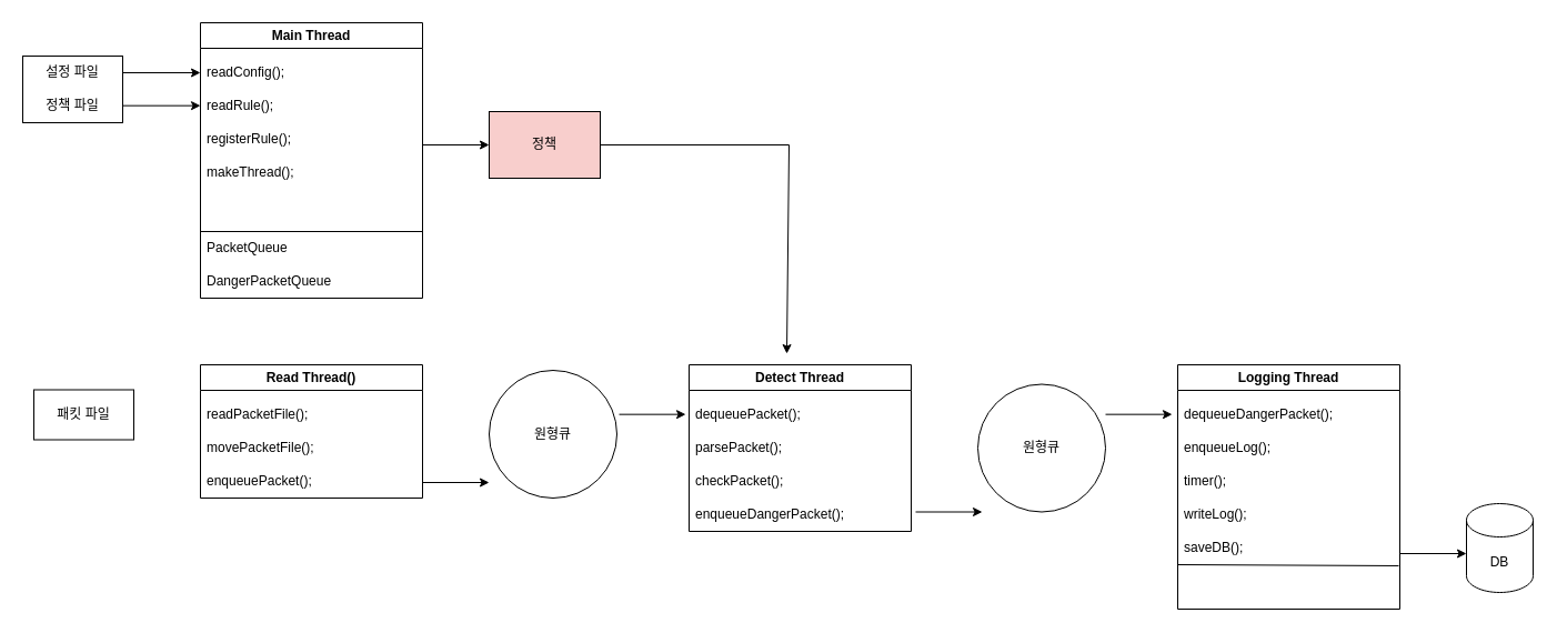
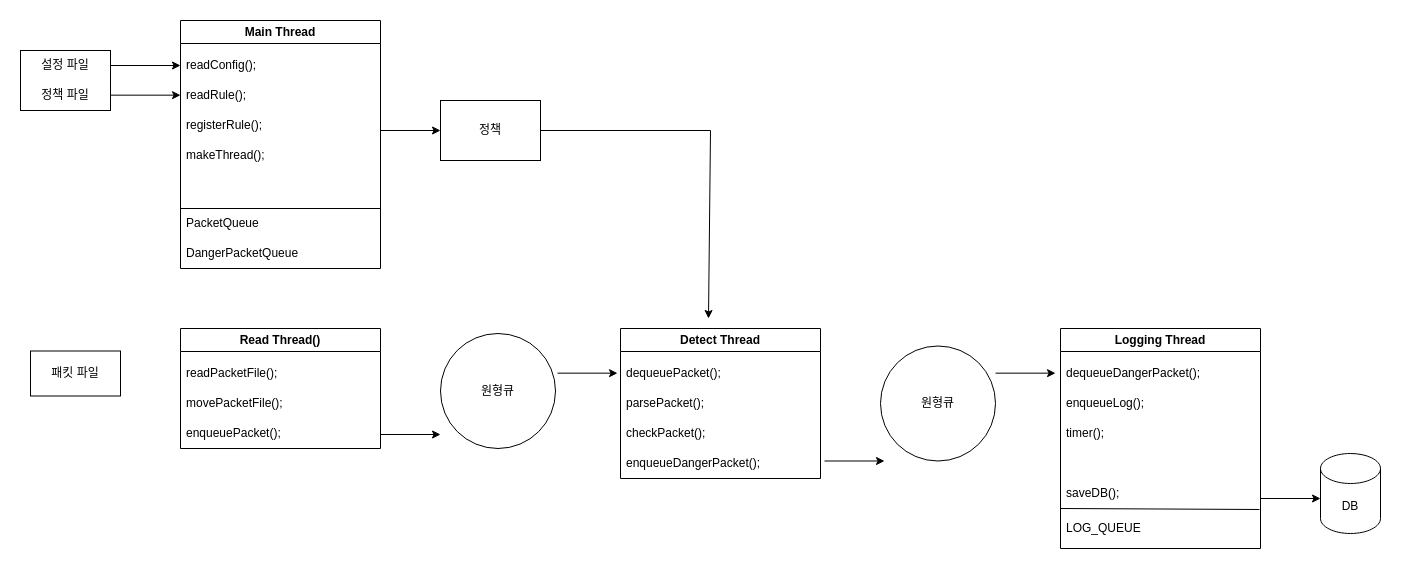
  <mxCell id="0" />
  <mxCell id="1" parent="0" />
  <mxCell id="2" value="" style="endArrow=classic;html=1;rounded=0;" edge="1" parent="1"><mxGeometry width="50" height="50" relative="1" as="geometry"><mxPoint x="110" y="65" as="sourcePoint" /><mxPoint x="180" y="65" as="targetPoint" /></mxGeometry></mxCell>
  <mxCell id="3" value="" style="endArrow=classic;html=1;rounded=0;" edge="1" parent="1"><mxGeometry width="50" height="50" relative="1" as="geometry"><mxPoint x="110" y="94.66" as="sourcePoint" /><mxPoint x="180" y="94.66" as="targetPoint" /></mxGeometry></mxCell>
  <mxCell id="4" value="" style="rounded=0;whiteSpace=wrap;html=1;" vertex="1" parent="1"><mxGeometry x="20" y="50" width="90" height="60" as="geometry" /></mxCell>
  <mxCell id="5" value="설정 파일" style="text;strokeColor=none;fillColor=none;align=center;verticalAlign=middle;spacingLeft=4;spacingRight=4;overflow=hidden;points=[[0,0.5],[1,0.5]];portConstraint=eastwest;rotatable=0;whiteSpace=wrap;html=1;" vertex="1" parent="1"><mxGeometry x="20" y="50" width="90" height="30" as="geometry" /></mxCell>
  <mxCell id="6" value="정책 파일" style="text;strokeColor=none;fillColor=none;align=center;verticalAlign=middle;spacingLeft=4;spacingRight=4;overflow=hidden;points=[[0,0.5],[1,0.5]];portConstraint=eastwest;rotatable=0;whiteSpace=wrap;html=1;" vertex="1" parent="1"><mxGeometry x="20" y="80" width="90" height="30" as="geometry" /></mxCell>
  <mxCell id="7" value="Main Thread" style="swimlane;whiteSpace=wrap;html=1;" vertex="1" parent="1"><mxGeometry x="180" y="20" width="200" height="248" as="geometry" /></mxCell>
  <mxCell id="8" value="readConfig();" style="text;strokeColor=none;fillColor=none;align=left;verticalAlign=middle;spacingLeft=4;spacingRight=4;overflow=hidden;points=[[0,0.5],[1,0.5]];portConstraint=eastwest;rotatable=0;whiteSpace=wrap;html=1;" vertex="1" parent="7"><mxGeometry y="30" width="200" height="30" as="geometry" /></mxCell>
  <mxCell id="9" value="readRule();" style="text;strokeColor=none;fillColor=none;align=left;verticalAlign=middle;spacingLeft=4;spacingRight=4;overflow=hidden;points=[[0,0.5],[1,0.5]];portConstraint=eastwest;rotatable=0;whiteSpace=wrap;html=1;" vertex="1" parent="7"><mxGeometry y="60" width="200" height="30" as="geometry" /></mxCell>
  <mxCell id="10" value="registerRule();" style="text;strokeColor=none;fillColor=none;align=left;verticalAlign=middle;spacingLeft=4;spacingRight=4;overflow=hidden;points=[[0,0.5],[1,0.5]];portConstraint=eastwest;rotatable=0;whiteSpace=wrap;html=1;" vertex="1" parent="7"><mxGeometry y="90" width="200" height="30" as="geometry" /></mxCell>
  <mxCell id="11" value="makeThread();" style="text;strokeColor=none;fillColor=none;align=left;verticalAlign=middle;spacingLeft=4;spacingRight=4;overflow=hidden;points=[[0,0.5],[1,0.5]];portConstraint=eastwest;rotatable=0;whiteSpace=wrap;html=1;" vertex="1" parent="7"><mxGeometry y="120" width="200" height="30" as="geometry" /></mxCell>
  <mxCell id="12" value="PacketQueue" style="text;strokeColor=none;fillColor=none;align=left;verticalAlign=middle;spacingLeft=4;spacingRight=4;overflow=hidden;points=[[0,0.5],[1,0.5]];portConstraint=eastwest;rotatable=0;whiteSpace=wrap;html=1;" vertex="1" parent="7"><mxGeometry y="188" width="200" height="30" as="geometry" /></mxCell>
  <mxCell id="13" value="DangerPacketQueue" style="text;strokeColor=none;fillColor=none;align=left;verticalAlign=middle;spacingLeft=4;spacingRight=4;overflow=hidden;points=[[0,0.5],[1,0.5]];portConstraint=eastwest;rotatable=0;whiteSpace=wrap;html=1;" vertex="1" parent="7"><mxGeometry y="218" width="200" height="30" as="geometry" /></mxCell>
  <mxCell id="14" value="" style="endArrow=none;html=1;rounded=0;entryX=1;entryY=0;entryDx=0;entryDy=0;entryPerimeter=0;" edge="1" parent="7" target="12"><mxGeometry width="50" height="50" relative="1" as="geometry"><mxPoint y="188" as="sourcePoint" /><mxPoint x="50" y="138" as="targetPoint" /></mxGeometry></mxCell>
  <mxCell id="15" value="Read Thread()" style="swimlane;whiteSpace=wrap;html=1;" vertex="1" parent="1"><mxGeometry x="180" y="328" width="200" height="120" as="geometry" /></mxCell>
  <mxCell id="16" value="readPacketFile();" style="text;strokeColor=none;fillColor=none;align=left;verticalAlign=middle;spacingLeft=4;spacingRight=4;overflow=hidden;points=[[0,0.5],[1,0.5]];portConstraint=eastwest;rotatable=0;whiteSpace=wrap;html=1;" vertex="1" parent="15"><mxGeometry y="30" width="200" height="30" as="geometry" /></mxCell>
  <mxCell id="17" value="movePacketFile();" style="text;strokeColor=none;fillColor=none;align=left;verticalAlign=middle;spacingLeft=4;spacingRight=4;overflow=hidden;points=[[0,0.5],[1,0.5]];portConstraint=eastwest;rotatable=0;whiteSpace=wrap;html=1;" vertex="1" parent="15"><mxGeometry y="60" width="200" height="30" as="geometry" /></mxCell>
  <mxCell id="18" value="enqueuePacket();" style="text;strokeColor=none;fillColor=none;align=left;verticalAlign=middle;spacingLeft=4;spacingRight=4;overflow=hidden;points=[[0,0.5],[1,0.5]];portConstraint=eastwest;rotatable=0;whiteSpace=wrap;html=1;" vertex="1" parent="15"><mxGeometry y="90" width="200" height="30" as="geometry" /></mxCell>
  <mxCell id="19" value="패킷 파일" style="rounded=0;whiteSpace=wrap;html=1;" vertex="1" parent="1"><mxGeometry x="30" y="350.5" width="90" height="45" as="geometry" /></mxCell>
  <mxCell id="20" value="" style="endArrow=classic;html=1;rounded=0;" edge="1" parent="1"><mxGeometry width="50" height="50" relative="1" as="geometry"><mxPoint x="380" y="434" as="sourcePoint" /><mxPoint x="440" y="434" as="targetPoint" /></mxGeometry></mxCell>
  <mxCell id="21" value="원형큐" style="ellipse;whiteSpace=wrap;html=1;aspect=fixed;" vertex="1" parent="1"><mxGeometry x="440" y="333" width="115" height="115" as="geometry" /></mxCell>
  <mxCell id="22" value="Detect Thread" style="swimlane;whiteSpace=wrap;html=1;" vertex="1" parent="1"><mxGeometry x="620" y="328" width="200" height="150" as="geometry" /></mxCell>
  <mxCell id="23" value="dequeuePacket();" style="text;strokeColor=none;fillColor=none;align=left;verticalAlign=middle;spacingLeft=4;spacingRight=4;overflow=hidden;points=[[0,0.5],[1,0.5]];portConstraint=eastwest;rotatable=0;whiteSpace=wrap;html=1;" vertex="1" parent="22"><mxGeometry y="30" width="200" height="30" as="geometry" /></mxCell>
  <mxCell id="24" value="parsePacket();" style="text;strokeColor=none;fillColor=none;align=left;verticalAlign=middle;spacingLeft=4;spacingRight=4;overflow=hidden;points=[[0,0.5],[1,0.5]];portConstraint=eastwest;rotatable=0;whiteSpace=wrap;html=1;" vertex="1" parent="22"><mxGeometry y="60" width="200" height="30" as="geometry" /></mxCell>
  <mxCell id="25" value="checkPacket();" style="text;strokeColor=none;fillColor=none;align=left;verticalAlign=middle;spacingLeft=4;spacingRight=4;overflow=hidden;points=[[0,0.5],[1,0.5]];portConstraint=eastwest;rotatable=0;whiteSpace=wrap;html=1;" vertex="1" parent="22"><mxGeometry y="90" width="200" height="30" as="geometry" /></mxCell>
  <mxCell id="26" value="enqueueDangerPacket();" style="text;strokeColor=none;fillColor=none;align=left;verticalAlign=middle;spacingLeft=4;spacingRight=4;overflow=hidden;points=[[0,0.5],[1,0.5]];portConstraint=eastwest;rotatable=0;whiteSpace=wrap;html=1;" vertex="1" parent="22"><mxGeometry y="120" width="200" height="30" as="geometry" /></mxCell>
  <mxCell id="27" value="" style="endArrow=classic;html=1;rounded=0;" edge="1" parent="1"><mxGeometry width="50" height="50" relative="1" as="geometry"><mxPoint x="557" y="372.66" as="sourcePoint" /><mxPoint x="617" y="372.66" as="targetPoint" /></mxGeometry></mxCell>
  <mxCell id="28" value="" style="endArrow=classic;html=1;rounded=0;" edge="1" parent="1"><mxGeometry width="50" height="50" relative="1" as="geometry"><mxPoint x="380" y="130" as="sourcePoint" /><mxPoint x="440" y="130" as="targetPoint" /></mxGeometry></mxCell>
- <mxCell id="29" value="정책" style="rounded=0;whiteSpace=wrap;html=1;fillColor=#f8cecc;" vertex="1" parent="1"><mxGeometry x="440" y="100" width="100" height="60" as="geometry" /></mxCell>
+ <mxCell id="29" value="정책" style="rounded=0;whiteSpace=wrap;html=1;" vertex="1" parent="1"><mxGeometry x="440" y="100" width="100" height="60" as="geometry" /></mxCell>
  <mxCell id="30" value="" style="endArrow=none;html=1;rounded=0;" edge="1" parent="1"><mxGeometry width="50" height="50" relative="1" as="geometry"><mxPoint x="540" y="130" as="sourcePoint" /><mxPoint x="710" y="130" as="targetPoint" /></mxGeometry></mxCell>
  <mxCell id="31" value="" style="endArrow=classic;html=1;rounded=0;" edge="1" parent="1"><mxGeometry width="50" height="50" relative="1" as="geometry"><mxPoint x="710" y="130" as="sourcePoint" /><mxPoint x="708" y="318" as="targetPoint" /></mxGeometry></mxCell>
  <mxCell id="32" value="" style="endArrow=classic;html=1;rounded=0;" edge="1" parent="1"><mxGeometry width="50" height="50" relative="1" as="geometry"><mxPoint x="824" y="460.5" as="sourcePoint" /><mxPoint x="884" y="460.5" as="targetPoint" /></mxGeometry></mxCell>
  <mxCell id="33" value="원형큐" style="ellipse;whiteSpace=wrap;html=1;aspect=fixed;" vertex="1" parent="1"><mxGeometry x="880" y="345.5" width="115" height="115" as="geometry" /></mxCell>
  <mxCell id="34" value="" style="endArrow=classic;html=1;rounded=0;" edge="1" parent="1"><mxGeometry width="50" height="50" relative="1" as="geometry"><mxPoint x="995" y="372.66" as="sourcePoint" /><mxPoint x="1055" y="372.66" as="targetPoint" /></mxGeometry></mxCell>
  <mxCell id="35" value="Logging Thread" style="swimlane;whiteSpace=wrap;html=1;" vertex="1" parent="1"><mxGeometry x="1060" y="328" width="200" height="220" as="geometry" /></mxCell>
  <mxCell id="36" value="dequeueDangerPacket();" style="text;strokeColor=none;fillColor=none;align=left;verticalAlign=middle;spacingLeft=4;spacingRight=4;overflow=hidden;points=[[0,0.5],[1,0.5]];portConstraint=eastwest;rotatable=0;whiteSpace=wrap;html=1;" vertex="1" parent="35"><mxGeometry y="30" width="200" height="30" as="geometry" /></mxCell>
  <mxCell id="37" value="enqueueLog();" style="text;strokeColor=none;fillColor=none;align=left;verticalAlign=middle;spacingLeft=4;spacingRight=4;overflow=hidden;points=[[0,0.5],[1,0.5]];portConstraint=eastwest;rotatable=0;whiteSpace=wrap;html=1;" vertex="1" parent="35"><mxGeometry y="60" width="200" height="30" as="geometry" /></mxCell>
  <mxCell id="38" value="timer();" style="text;strokeColor=none;fillColor=none;align=left;verticalAlign=middle;spacingLeft=4;spacingRight=4;overflow=hidden;points=[[0,0.5],[1,0.5]];portConstraint=eastwest;rotatable=0;whiteSpace=wrap;html=1;" vertex="1" parent="35"><mxGeometry y="90" width="200" height="30" as="geometry" /></mxCell>
- <mxCell id="39" value="writeLog();" style="text;strokeColor=none;fillColor=none;align=left;verticalAlign=middle;spacingLeft=4;spacingRight=4;overflow=hidden;points=[[0,0.5],[1,0.5]];portConstraint=eastwest;rotatable=0;whiteSpace=wrap;html=1;" vertex="1" parent="35"><mxGeometry y="120" width="200" height="30" as="geometry" /></mxCell>
  <mxCell id="40" value="saveDB();" style="text;strokeColor=none;fillColor=none;align=left;verticalAlign=middle;spacingLeft=4;spacingRight=4;overflow=hidden;points=[[0,0.5],[1,0.5]];portConstraint=eastwest;rotatable=0;whiteSpace=wrap;html=1;" vertex="1" parent="35"><mxGeometry y="150" width="200" height="30" as="geometry" /></mxCell>
  <mxCell id="41" value="" style="endArrow=none;html=1;rounded=0;entryX=0.995;entryY=1.033;entryDx=0;entryDy=0;entryPerimeter=0;" edge="1" parent="35" target="40"><mxGeometry width="50" height="50" relative="1" as="geometry"><mxPoint y="180" as="sourcePoint" /><mxPoint x="50" y="130" as="targetPoint" /></mxGeometry></mxCell>
+ <mxCell id="42" value="LOG_QUEUE" style="text;strokeColor=none;fillColor=none;align=left;verticalAlign=middle;spacingLeft=4;spacingRight=4;overflow=hidden;points=[[0,0.5],[1,0.5]];portConstraint=eastwest;rotatable=0;whiteSpace=wrap;html=1;" vertex="1" parent="35"><mxGeometry y="185" width="200" height="30" as="geometry" /></mxCell>
  <mxCell id="43" value="" style="endArrow=classic;html=1;rounded=0;" edge="1" parent="1"><mxGeometry width="50" height="50" relative="1" as="geometry"><mxPoint x="1260" y="498" as="sourcePoint" /><mxPoint x="1320" y="498" as="targetPoint" /></mxGeometry></mxCell>
  <mxCell id="44" value="DB" style="shape=cylinder3;whiteSpace=wrap;html=1;boundedLbl=1;backgroundOutline=1;size=15;" vertex="1" parent="1"><mxGeometry x="1320" y="453" width="60" height="80" as="geometry" /></mxCell>
